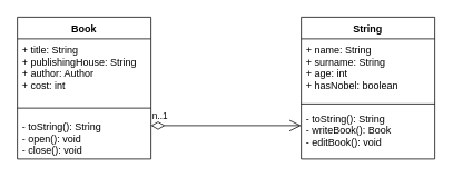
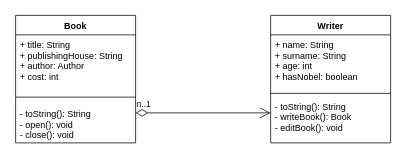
  <mxCell id="0" />
  <mxCell id="1" parent="0" />
- <mxCell id="2" value="String" style="swimlane;fontStyle=1;align=center;verticalAlign=top;childLayout=stackLayout;horizontal=1;startSize=26;horizontalStack=0;resizeParent=1;resizeParentMax=0;resizeLast=0;collapsible=1;marginBottom=0;" vertex="1" parent="1"><mxGeometry x="360" y="20" width="160" height="170" as="geometry" /></mxCell>
+ <mxCell id="2" value="Writer" style="swimlane;fontStyle=1;align=center;verticalAlign=top;childLayout=stackLayout;horizontal=1;startSize=26;horizontalStack=0;resizeParent=1;resizeParentMax=0;resizeLast=0;collapsible=1;marginBottom=0;" vertex="1" parent="1"><mxGeometry x="360" y="20" width="160" height="170" as="geometry" /></mxCell>
  <mxCell id="3" value="+ name: String&#10;+ surname: String&#10;+ age: int&#10;+ hasNobel: boolean" style="text;strokeColor=none;fillColor=none;align=left;verticalAlign=top;spacingLeft=4;spacingRight=4;overflow=hidden;rotatable=0;points=[[0,0.5],[1,0.5]];portConstraint=eastwest;" vertex="1" parent="2"><mxGeometry y="26" width="160" height="74" as="geometry" /></mxCell>
  <mxCell id="4" value="" style="line;strokeWidth=1;fillColor=none;align=left;verticalAlign=middle;spacingTop=-1;spacingLeft=3;spacingRight=3;rotatable=0;labelPosition=right;points=[];portConstraint=eastwest;" vertex="1" parent="2"><mxGeometry y="100" width="160" height="8" as="geometry" /></mxCell>
  <mxCell id="5" value="- toString(): String&#10;- writeBook(): Book&#10;- editBook(): void" style="text;strokeColor=none;fillColor=none;align=left;verticalAlign=top;spacingLeft=4;spacingRight=4;overflow=hidden;rotatable=0;points=[[0,0.5],[1,0.5]];portConstraint=eastwest;" vertex="1" parent="2"><mxGeometry y="108" width="160" height="62" as="geometry" /></mxCell>
  <mxCell id="6" value="n..1" style="endArrow=open;html=1;endSize=12;startArrow=diamondThin;startSize=14;startFill=0;edgeStyle=orthogonalEdgeStyle;align=left;verticalAlign=bottom;rounded=0;entryX=0;entryY=0.556;entryDx=0;entryDy=0;entryPerimeter=0;" edge="1" parent="1"><mxGeometry x="-1" y="3" relative="1" as="geometry"><mxPoint x="180" y="150" as="sourcePoint" /><mxPoint x="360" y="150.008" as="targetPoint" /></mxGeometry></mxCell>
  <mxCell id="7" value="Book" style="swimlane;fontStyle=1;align=center;verticalAlign=top;childLayout=stackLayout;horizontal=1;startSize=26;horizontalStack=0;resizeParent=1;resizeParentMax=0;resizeLast=0;collapsible=1;marginBottom=0;" vertex="1" parent="1"><mxGeometry x="20" y="20" width="160" height="170" as="geometry" /></mxCell>
  <mxCell id="8" value="+ title: String&#10;+ publishingHouse: String&#10;+ author: Author&#10;+ cost: int&#10;" style="text;strokeColor=none;fillColor=none;align=left;verticalAlign=top;spacingLeft=4;spacingRight=4;overflow=hidden;rotatable=0;points=[[0,0.5],[1,0.5]];portConstraint=eastwest;" vertex="1" parent="7"><mxGeometry y="26" width="160" height="74" as="geometry" /></mxCell>
  <mxCell id="9" value="" style="line;strokeWidth=1;fillColor=none;align=left;verticalAlign=middle;spacingTop=-1;spacingLeft=3;spacingRight=3;rotatable=0;labelPosition=right;points=[];portConstraint=eastwest;" vertex="1" parent="7"><mxGeometry y="100" width="160" height="18" as="geometry" /></mxCell>
  <mxCell id="10" value="- toString(): String&#10;- open(): void&#10;- close(): void" style="text;strokeColor=none;fillColor=none;align=left;verticalAlign=top;spacingLeft=4;spacingRight=4;overflow=hidden;rotatable=0;points=[[0,0.5],[1,0.5]];portConstraint=eastwest;" vertex="1" parent="7"><mxGeometry y="118" width="160" height="52" as="geometry" /></mxCell>
